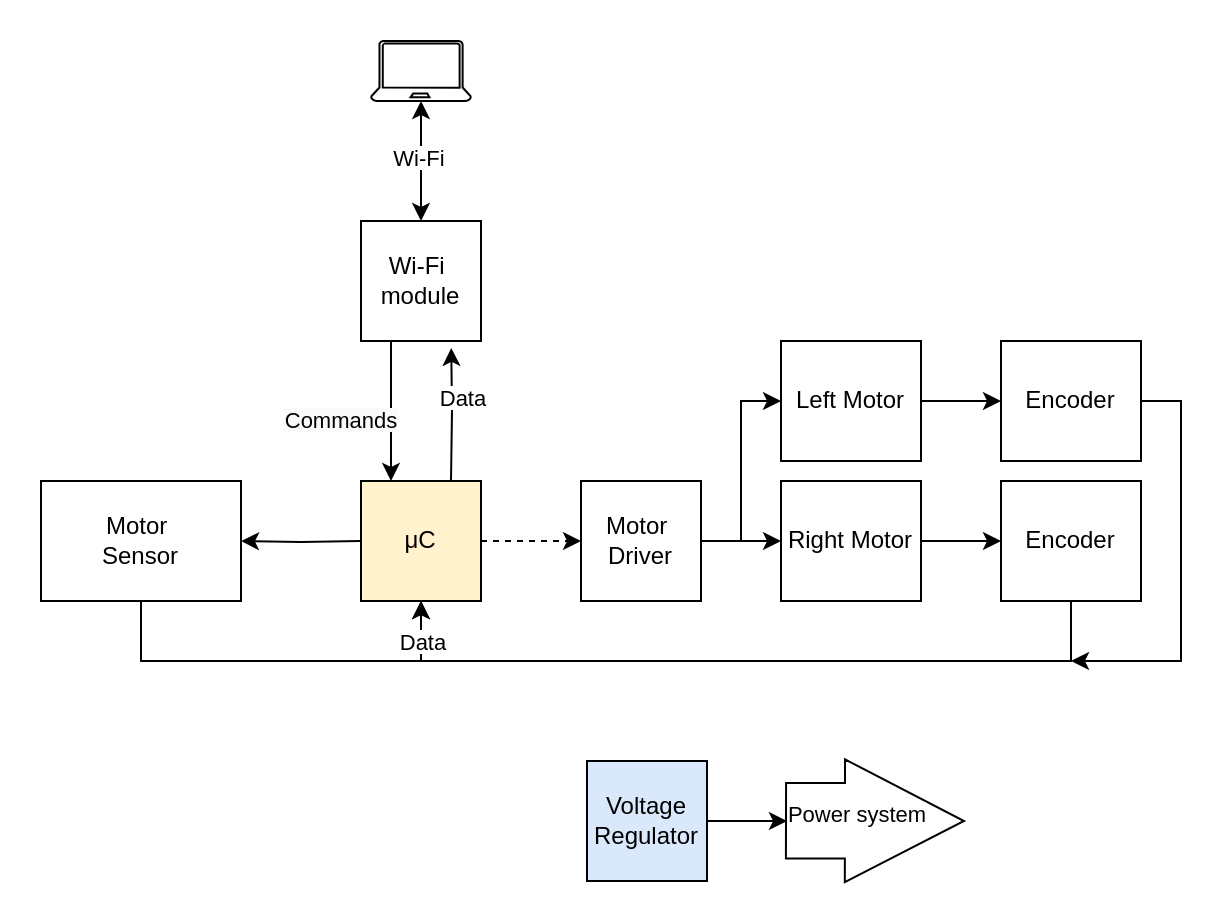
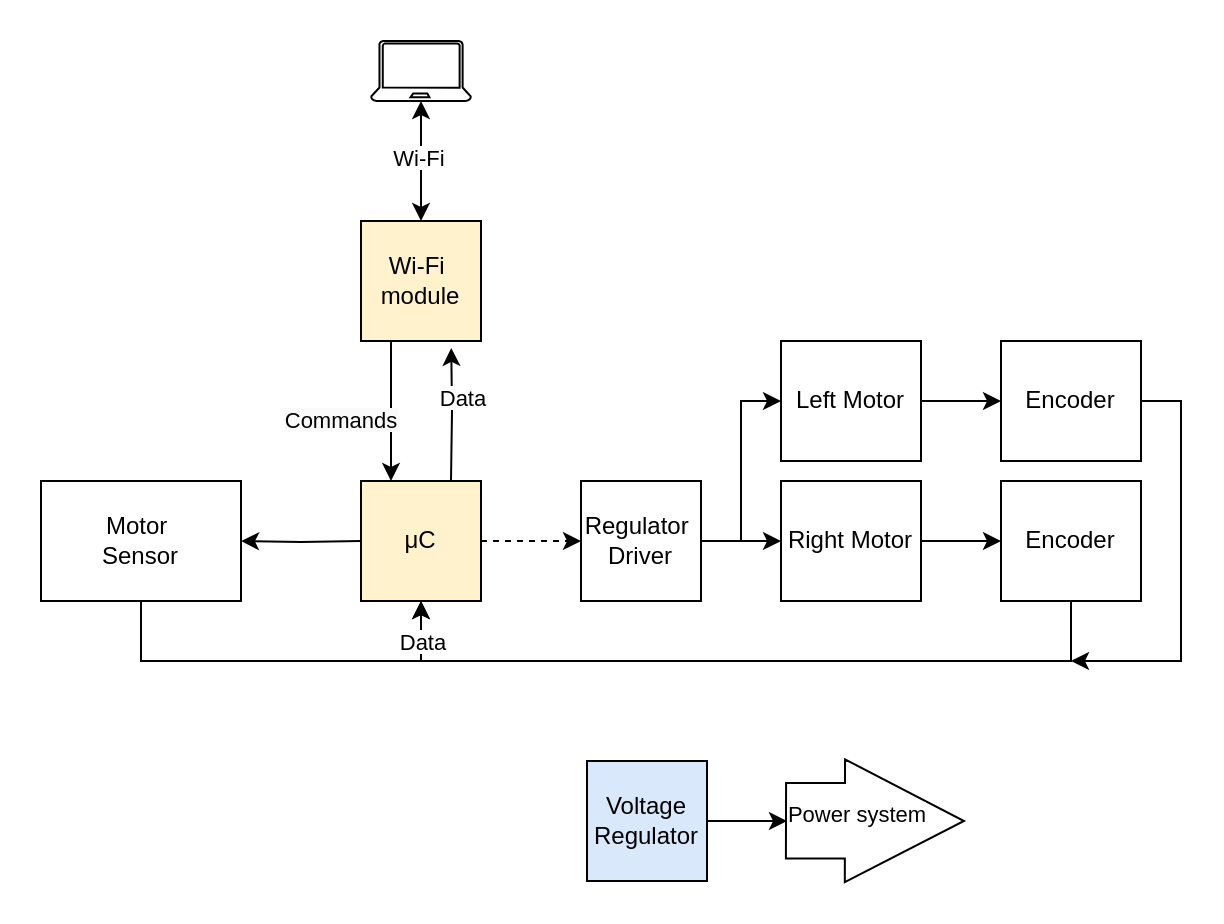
  <mxCell id="0" />
  <mxCell id="1" parent="0" />
  <mxCell id="2" style="edgeStyle=orthogonalEdgeStyle;rounded=0;orthogonalLoop=1;jettySize=auto;html=1;exitX=0;exitY=0.5;exitDx=0;exitDy=0;entryX=1;entryY=0.5;entryDx=0;entryDy=0;labelBackgroundColor=none;fontColor=default;" parent="1" target="8" edge="1"><mxGeometry relative="1" as="geometry"><mxPoint x="180" y="270" as="sourcePoint" /></mxGeometry></mxCell>
  <mxCell id="3" style="edgeStyle=orthogonalEdgeStyle;rounded=0;orthogonalLoop=1;jettySize=auto;html=1;exitX=0.5;exitY=1;exitDx=0;exitDy=0;labelBackgroundColor=none;fontColor=default;" parent="1" source="22" edge="1"><mxGeometry relative="1" as="geometry"><mxPoint x="210" y="300" as="targetPoint" /><Array as="points"><mxPoint x="535" y="330" /><mxPoint x="210" y="330" /></Array></mxGeometry></mxCell>
  <mxCell id="4" style="edgeStyle=orthogonalEdgeStyle;rounded=0;orthogonalLoop=1;jettySize=auto;html=1;exitX=1;exitY=0.5;exitDx=0;exitDy=0;entryX=0;entryY=0.5;entryDx=0;entryDy=0;labelBackgroundColor=none;fontColor=default;" parent="1" source="5" target="22" edge="1"><mxGeometry relative="1" as="geometry" /></mxCell>
  <mxCell id="5" value="Right&amp;nbsp;&lt;span style=&quot;color: rgba(0, 0, 0, 0); font-family: monospace; font-size: 0px; text-align: start; text-wrap: nowrap;&quot;&gt;%3CmxGraphModel%3E%3Croot%3E%3CmxCell%20id%3D%220%22%2F%3E%3CmxCell%20id%3D%221%22%20parent%3D%220%22%2F%3E%3CmxCell%20id%3D%222%22%20value%3D%222%20Motors%22%20style%3D%22rounded%3D0%3BwhiteSpace%3Dwrap%3Bhtml%3D1%3B%22%20vertex%3D%221%22%20parent%3D%221%22%3E%3CmxGeometry%20x%3D%22480%22%20y%3D%22310%22%20width%3D%2270%22%20height%3D%2260%22%20as%3D%22geometry%22%2F%3E%3C%2FmxCell%3E%3C%2Froot%3E%3C%2FmxGraphModel%3E&lt;/span&gt;Motor" style="rounded=0;whiteSpace=wrap;html=1;labelBackgroundColor=none;" parent="1" vertex="1"><mxGeometry x="390" y="240" width="70" height="60" as="geometry" /></mxCell>
  <mxCell id="6" style="edgeStyle=orthogonalEdgeStyle;rounded=0;orthogonalLoop=1;jettySize=auto;html=1;exitX=0.5;exitY=1;exitDx=0;exitDy=0;entryX=0.5;entryY=1;entryDx=0;entryDy=0;labelBackgroundColor=none;fontColor=default;" parent="1" source="8" edge="1"><mxGeometry relative="1" as="geometry"><mxPoint x="210" y="300" as="targetPoint" /><Array as="points"><mxPoint x="70" y="330" /><mxPoint x="210" y="330" /></Array></mxGeometry></mxCell>
  <mxCell id="7" value="&lt;span style=&quot;background-color: rgb(255, 255, 255);&quot;&gt;Data&lt;/span&gt;" style="edgeLabel;html=1;align=center;verticalAlign=middle;resizable=0;points=[];labelBackgroundColor=none;" parent="6" vertex="1" connectable="0"><mxGeometry x="0.774" y="-1" relative="1" as="geometry"><mxPoint x="-1" y="-3" as="offset" /></mxGeometry></mxCell>
  <mxCell id="8" value="Motor&amp;nbsp;&lt;br&gt;Sensor" style="rounded=0;whiteSpace=wrap;html=1;labelBackgroundColor=none;" parent="1" vertex="1"><mxGeometry x="20" y="240" width="100" height="60" as="geometry" /></mxCell>
  <mxCell id="9" style="edgeStyle=orthogonalEdgeStyle;rounded=0;orthogonalLoop=1;jettySize=auto;html=1;exitX=0.25;exitY=1;exitDx=0;exitDy=0;entryX=0.25;entryY=0;entryDx=0;entryDy=0;labelBackgroundColor=none;fontColor=default;" parent="1" source="11" edge="1"><mxGeometry relative="1" as="geometry"><mxPoint x="195" y="240" as="targetPoint" /></mxGeometry></mxCell>
  <mxCell id="10" value="&lt;span style=&quot;background-color: rgb(250, 250, 250);&quot;&gt;Commands&lt;/span&gt;" style="edgeLabel;html=1;align=center;verticalAlign=middle;resizable=0;points=[];labelBackgroundColor=none;" parent="9" vertex="1" connectable="0"><mxGeometry x="0.007" y="1" relative="1" as="geometry"><mxPoint x="-26" y="5" as="offset" /></mxGeometry></mxCell>
- <mxCell id="11" value="Wi-Fi&amp;nbsp;&lt;br&gt;module" style="whiteSpace=wrap;html=1;aspect=fixed;labelBackgroundColor=none;" parent="1" vertex="1"><mxGeometry x="180" y="110" width="60" height="60" as="geometry" /></mxCell>
+ <mxCell id="11" value="Wi-Fi&amp;nbsp;&lt;br&gt;module" style="whiteSpace=wrap;html=1;aspect=fixed;labelBackgroundColor=none;fillColor=#fff2cc;" parent="1" vertex="1"><mxGeometry x="180" y="110" width="60" height="60" as="geometry" /></mxCell>
  <mxCell id="12" style="edgeStyle=orthogonalEdgeStyle;rounded=0;orthogonalLoop=1;jettySize=auto;html=1;exitX=0.75;exitY=0;exitDx=0;exitDy=0;entryX=0.752;entryY=1.058;entryDx=0;entryDy=0;entryPerimeter=0;labelBackgroundColor=none;fontColor=default;" parent="1" target="11" edge="1"><mxGeometry relative="1" as="geometry"><mxPoint x="225" y="240" as="sourcePoint" /></mxGeometry></mxCell>
  <mxCell id="13" value="&lt;span style=&quot;background-color: rgb(255, 255, 255);&quot;&gt;Data&lt;/span&gt;" style="edgeLabel;html=1;align=center;verticalAlign=middle;resizable=0;points=[];labelBackgroundColor=none;" parent="12" vertex="1" connectable="0"><mxGeometry x="0.144" y="1" relative="1" as="geometry"><mxPoint x="6" y="-4" as="offset" /></mxGeometry></mxCell>
  <mxCell id="14" style="edgeStyle=orthogonalEdgeStyle;rounded=0;orthogonalLoop=1;jettySize=auto;html=1;exitX=1;exitY=0.5;exitDx=0;exitDy=0;entryX=0;entryY=0.5;entryDx=0;entryDy=0;labelBackgroundColor=none;fontColor=default;dashed=1;" parent="1" source="15" target="21" edge="1"><mxGeometry relative="1" as="geometry" /></mxCell>
  <mxCell id="15" value="μC" style="whiteSpace=wrap;html=1;aspect=fixed;labelBackgroundColor=none;fillColor=#fff2cc;" parent="1" vertex="1"><mxGeometry x="180" y="240" width="60" height="60" as="geometry" /></mxCell>
  <mxCell id="16" value="" style="verticalLabelPosition=bottom;html=1;verticalAlign=top;align=center;shape=mxgraph.azure.laptop;pointerEvents=1;labelBackgroundColor=none;" parent="1" vertex="1"><mxGeometry x="185" y="20" width="50" height="30" as="geometry" /></mxCell>
  <mxCell id="17" value="" style="endArrow=classic;startArrow=classic;html=1;rounded=0;exitX=0.5;exitY=0;exitDx=0;exitDy=0;labelBackgroundColor=none;fontColor=default;entryX=0.5;entryY=1;entryDx=0;entryDy=0;entryPerimeter=0;" parent="1" source="11" target="16" edge="1"><mxGeometry width="50" height="50" relative="1" as="geometry"><mxPoint x="210" y="110" as="sourcePoint" /><mxPoint x="232" y="78" as="targetPoint" /><Array as="points" /></mxGeometry></mxCell>
  <mxCell id="18" value="&lt;span style=&quot;background-color: rgb(255, 255, 255);&quot;&gt;Wi-Fi&lt;/span&gt;" style="edgeLabel;html=1;align=center;verticalAlign=middle;resizable=0;points=[];labelBackgroundColor=none;" parent="17" vertex="1" connectable="0"><mxGeometry x="-0.07" relative="1" as="geometry"><mxPoint x="-2" y="-4" as="offset" /></mxGeometry></mxCell>
  <mxCell id="19" style="edgeStyle=orthogonalEdgeStyle;rounded=0;orthogonalLoop=1;jettySize=auto;html=1;exitX=1;exitY=0.5;exitDx=0;exitDy=0;entryX=0;entryY=0.5;entryDx=0;entryDy=0;labelBackgroundColor=none;fontColor=default;" parent="1" source="21" target="5" edge="1"><mxGeometry relative="1" as="geometry" /></mxCell>
  <mxCell id="20" style="edgeStyle=orthogonalEdgeStyle;rounded=0;orthogonalLoop=1;jettySize=auto;html=1;exitX=1;exitY=0.5;exitDx=0;exitDy=0;entryX=0;entryY=0.5;entryDx=0;entryDy=0;labelBackgroundColor=none;fontColor=default;" parent="1" source="21" target="24" edge="1"><mxGeometry relative="1" as="geometry" /></mxCell>
- <mxCell id="21" value="Motor&amp;nbsp;&lt;div&gt;Driver&lt;/div&gt;" style="whiteSpace=wrap;html=1;aspect=fixed;labelBackgroundColor=none;" parent="1" vertex="1"><mxGeometry x="290" y="240" width="60" height="60" as="geometry" /></mxCell>
+ <mxCell id="21" value="Regulator&amp;nbsp;&lt;div&gt;Driver&lt;/div&gt;" style="whiteSpace=wrap;html=1;aspect=fixed;labelBackgroundColor=none;" parent="1" vertex="1"><mxGeometry x="290" y="240" width="60" height="60" as="geometry" /></mxCell>
  <mxCell id="22" value="Encoder" style="rounded=0;whiteSpace=wrap;html=1;labelBackgroundColor=none;" parent="1" vertex="1"><mxGeometry x="500" y="240" width="70" height="60" as="geometry" /></mxCell>
  <mxCell id="23" style="edgeStyle=orthogonalEdgeStyle;rounded=0;orthogonalLoop=1;jettySize=auto;html=1;exitX=1;exitY=0.5;exitDx=0;exitDy=0;entryX=0;entryY=0.5;entryDx=0;entryDy=0;labelBackgroundColor=none;fontColor=default;" parent="1" source="24" target="26" edge="1"><mxGeometry relative="1" as="geometry" /></mxCell>
  <mxCell id="24" value="Left&amp;nbsp;&lt;span style=&quot;color: rgba(0, 0, 0, 0); font-family: monospace; font-size: 0px; text-align: start; text-wrap: nowrap;&quot;&gt;%3CmxGraphModel%3E%3Croot%3E%3CmxCell%20id%3D%220%22%2F%3E%3CmxCell%20id%3D%221%22%20parent%3D%220%22%2F%3E%3CmxCell%20id%3D%222%22%20value%3D%222%20Motors%22%20style%3D%22rounded%3D0%3BwhiteSpace%3Dwrap%3Bhtml%3D1%3B%22%20vertex%3D%221%22%20parent%3D%221%22%3E%3CmxGeometry%20x%3D%22480%22%20y%3D%22310%22%20width%3D%2270%22%20height%3D%2260%22%20as%3D%22geometry%22%2F%3E%3C%2FmxCell%3E%3C%2Froot%3E%3C%2FmxGraphModel%3E&lt;/span&gt;Motor" style="rounded=0;whiteSpace=wrap;html=1;labelBackgroundColor=none;" parent="1" vertex="1"><mxGeometry x="390" y="170" width="70" height="60" as="geometry" /></mxCell>
  <mxCell id="25" style="edgeStyle=orthogonalEdgeStyle;rounded=0;orthogonalLoop=1;jettySize=auto;html=1;exitX=1;exitY=0.5;exitDx=0;exitDy=0;labelBackgroundColor=none;fontColor=default;" parent="1" source="26" edge="1"><mxGeometry relative="1" as="geometry"><mxPoint x="535" y="330" as="targetPoint" /><Array as="points"><mxPoint x="590" y="200" /><mxPoint x="590" y="330" /></Array></mxGeometry></mxCell>
  <mxCell id="26" value="Encoder" style="rounded=0;whiteSpace=wrap;html=1;labelBackgroundColor=none;" parent="1" vertex="1"><mxGeometry x="500" y="170" width="70" height="60" as="geometry" /></mxCell>
  <mxCell id="27" style="edgeStyle=orthogonalEdgeStyle;rounded=0;orthogonalLoop=1;jettySize=auto;html=1;exitX=1;exitY=0.5;exitDx=0;exitDy=0;entryX=0;entryY=0.5;entryDx=0;entryDy=0;labelBackgroundColor=none;fontColor=default;" parent="1" source="28" edge="1"><mxGeometry relative="1" as="geometry"><mxPoint x="393" y="410" as="targetPoint" /></mxGeometry></mxCell>
  <mxCell id="28" value="Voltage&lt;br&gt;Regulator" style="whiteSpace=wrap;html=1;aspect=fixed;labelBackgroundColor=none;fillColor=#dae8fc;" parent="1" vertex="1"><mxGeometry x="293" y="380" width="60" height="60" as="geometry" /></mxCell>
  <mxCell id="29" value="" style="shape=flexArrow;endArrow=classic;html=1;rounded=0;endWidth=22.639;endSize=19.512;width=37.778;" parent="1" edge="1"><mxGeometry width="50" height="50" relative="1" as="geometry"><mxPoint x="392" y="409.83" as="sourcePoint" /><mxPoint x="482" y="410" as="targetPoint" /></mxGeometry></mxCell>
  <mxCell id="30" value="&lt;div style=&quot;text-align: justify;&quot;&gt;&lt;font style=&quot;font-size: 11px;&quot;&gt;Power system&lt;/font&gt;&lt;/div&gt;" style="edgeLabel;html=1;align=center;verticalAlign=middle;resizable=0;points=[];" parent="29" vertex="1" connectable="0"><mxGeometry x="-0.226" y="3" relative="1" as="geometry"><mxPoint as="offset" /></mxGeometry></mxCell>
